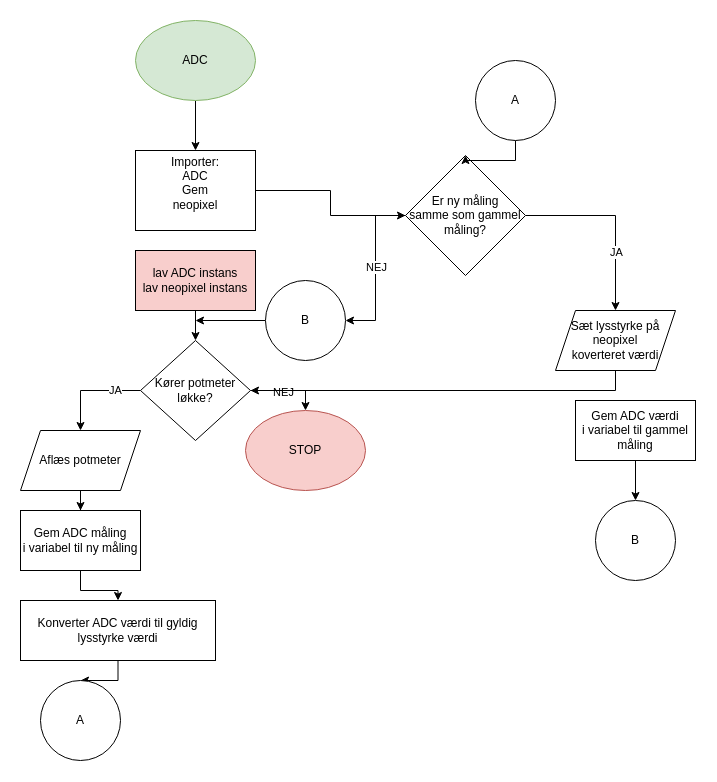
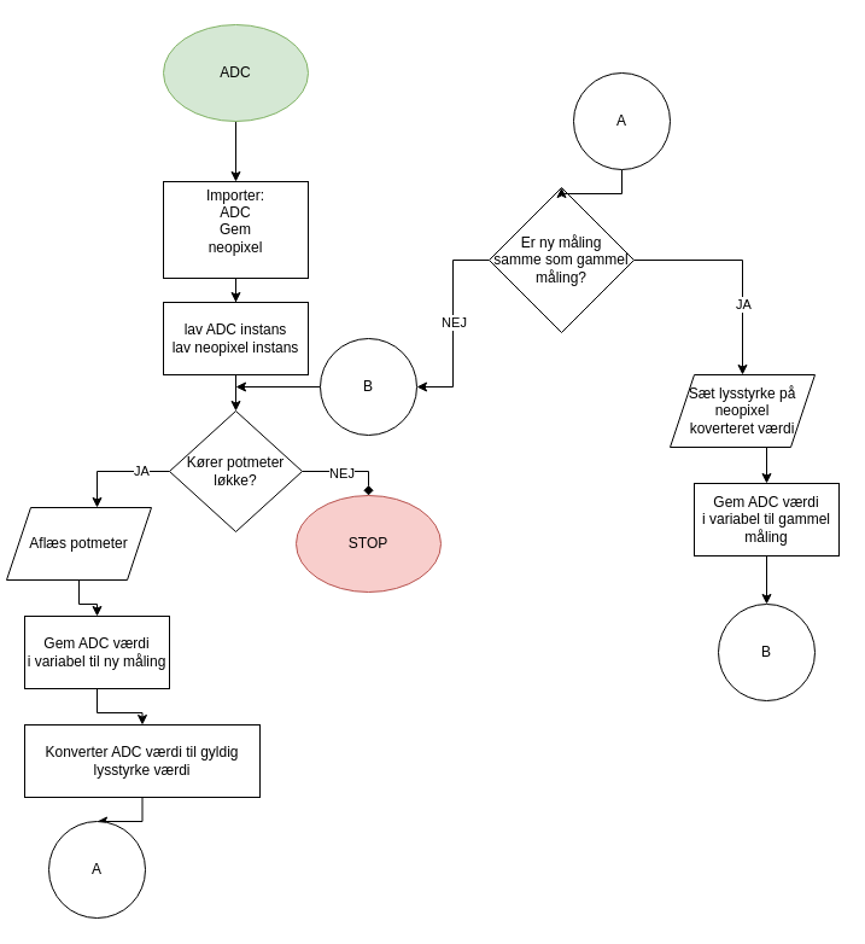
  <mxCell id="0" />
  <mxCell id="1" parent="0" />
  <mxCell id="2" style="edgeStyle=orthogonalEdgeStyle;rounded=0;orthogonalLoop=1;jettySize=auto;html=1;exitX=0.5;exitY=1;exitDx=0;exitDy=0;" edge="1" parent="1" source="3" target="5"><mxGeometry relative="1" as="geometry" /></mxCell>
  <mxCell id="3" value="ADC" style="ellipse;whiteSpace=wrap;html=1;fillColor=#d5e8d4;strokeColor=#82b366;" vertex="1" parent="1"><mxGeometry x="135" y="20" width="120" height="80" as="geometry" /></mxCell>
- <mxCell id="4" style="edgeStyle=orthogonalEdgeStyle;rounded=0;orthogonalLoop=1;jettySize=auto;html=1;" edge="1" parent="1" source="5" target="29"><mxGeometry relative="1" as="geometry"><mxPoint x="195" y="270" as="targetPoint" /></mxGeometry></mxCell>
+ <mxCell id="4" style="edgeStyle=orthogonalEdgeStyle;rounded=0;orthogonalLoop=1;jettySize=auto;html=1;" edge="1" parent="1" source="5" target="7"><mxGeometry relative="1" as="geometry"><mxPoint x="195" y="270" as="targetPoint" /></mxGeometry></mxCell>
  <mxCell id="5" value="&lt;div&gt;Importer: &lt;br&gt;&lt;/div&gt;&lt;div&gt;ADC&lt;/div&gt;&lt;div&gt;Gem&lt;/div&gt;&lt;div&gt;neopixel&lt;br&gt;&lt;/div&gt;&lt;div&gt;&lt;br&gt;&lt;/div&gt;" style="rounded=0;whiteSpace=wrap;html=1;" vertex="1" parent="1"><mxGeometry x="135" y="150" width="120" height="80" as="geometry" /></mxCell>
  <mxCell id="6" value="" style="edgeStyle=orthogonalEdgeStyle;rounded=0;orthogonalLoop=1;jettySize=auto;html=1;" edge="1" parent="1" source="7" target="11"><mxGeometry relative="1" as="geometry" /></mxCell>
- <mxCell id="7" value="&lt;div&gt;lav ADC instans&lt;/div&gt;&lt;div&gt;lav neopixel instans&lt;br&gt;&lt;/div&gt;" style="rounded=0;whiteSpace=wrap;html=1;fillColor=#f8cecc;" vertex="1" parent="1"><mxGeometry x="135" y="250" width="120" height="60" as="geometry" /></mxCell>
+ <mxCell id="7" value="&lt;div&gt;lav ADC instans&lt;/div&gt;&lt;div&gt;lav neopixel instans&lt;br&gt;&lt;/div&gt;" style="rounded=0;whiteSpace=wrap;html=1;" vertex="1" parent="1"><mxGeometry x="135" y="250" width="120" height="60" as="geometry" /></mxCell>
  <mxCell id="8" value="JA" style="edgeStyle=orthogonalEdgeStyle;rounded=0;orthogonalLoop=1;jettySize=auto;html=1;" edge="1" parent="1" source="11" target="13"><mxGeometry x="-0.5" relative="1" as="geometry"><Array as="points"><mxPoint x="80" y="390" /></Array><mxPoint as="offset" /></mxGeometry></mxCell>
- <mxCell id="9" style="edgeStyle=orthogonalEdgeStyle;rounded=0;orthogonalLoop=1;jettySize=auto;html=1;entryX=0.5;entryY=0;entryDx=0;entryDy=0;" edge="1" parent="1" source="11" target="14"><mxGeometry relative="1" as="geometry"><Array as="points"><mxPoint x="305" y="390" /></Array></mxGeometry></mxCell>
+ <mxCell id="9" style="edgeStyle=orthogonalEdgeStyle;rounded=0;orthogonalLoop=1;jettySize=auto;html=1;entryX=0.5;entryY=0;entryDx=0;entryDy=0;endArrow=diamond;" edge="1" parent="1" source="11" target="14"><mxGeometry relative="1" as="geometry"><Array as="points"><mxPoint x="305" y="390" /></Array></mxGeometry></mxCell>
  <mxCell id="10" value="NEJ" style="edgeLabel;html=1;align=center;verticalAlign=middle;resizable=0;points=[];" vertex="1" connectable="0" parent="9"><mxGeometry x="-0.147" y="-1" relative="1" as="geometry"><mxPoint as="offset" /></mxGeometry></mxCell>
  <mxCell id="11" value="Kører potmeter løkke? " style="rhombus;whiteSpace=wrap;html=1;rounded=0;" vertex="1" parent="1"><mxGeometry x="140" y="340" width="110" height="100" as="geometry" /></mxCell>
  <mxCell id="12" value="" style="edgeStyle=orthogonalEdgeStyle;rounded=0;orthogonalLoop=1;jettySize=auto;html=1;" edge="1" parent="1" source="13" target="16"><mxGeometry relative="1" as="geometry" /></mxCell>
- <mxCell id="13" value="Aflæs potmeter" style="shape=parallelogram;perimeter=parallelogramPerimeter;whiteSpace=wrap;html=1;fixedSize=1;rounded=0;" vertex="1" parent="1"><mxGeometry x="20" y="430" width="120" height="60" as="geometry" /></mxCell>
+ <mxCell id="13" value="Aflæs potmeter" style="shape=parallelogram;perimeter=parallelogramPerimeter;whiteSpace=wrap;html=1;fixedSize=1;rounded=0;" vertex="1" parent="1"><mxGeometry x="5" y="420" width="120" height="60" as="geometry" /></mxCell>
  <mxCell id="14" value="STOP" style="ellipse;whiteSpace=wrap;html=1;fillColor=#f8cecc;strokeColor=#b85450;" vertex="1" parent="1"><mxGeometry x="245" y="410" width="120" height="80" as="geometry" /></mxCell>
  <mxCell id="15" value="" style="edgeStyle=orthogonalEdgeStyle;rounded=0;orthogonalLoop=1;jettySize=auto;html=1;" edge="1" parent="1" source="16" target="18"><mxGeometry relative="1" as="geometry" /></mxCell>
- <mxCell id="16" value="&lt;div&gt;Gem ADC måling&lt;/div&gt;&lt;div&gt;i variabel til ny måling &lt;br&gt;&lt;/div&gt;" style="whiteSpace=wrap;html=1;rounded=0;" vertex="1" parent="1"><mxGeometry x="20" y="510" width="120" height="60" as="geometry" /></mxCell>
+ <mxCell id="16" value="&lt;div&gt;Gem ADC værdi&lt;/div&gt;&lt;div&gt;i variabel til ny måling &lt;br&gt;&lt;/div&gt;" style="whiteSpace=wrap;html=1;rounded=0;" vertex="1" parent="1"><mxGeometry x="20" y="510" width="120" height="60" as="geometry" /></mxCell>
  <mxCell id="17" value="" style="edgeStyle=orthogonalEdgeStyle;rounded=0;orthogonalLoop=1;jettySize=auto;html=1;" edge="1" parent="1" source="18" target="21"><mxGeometry relative="1" as="geometry" /></mxCell>
  <mxCell id="18" value="&lt;div&gt;Konverter ADC værdi til gyldig lysstyrke værdi&lt;br&gt;&lt;/div&gt;" style="whiteSpace=wrap;html=1;rounded=0;" vertex="1" parent="1"><mxGeometry x="20" y="600" width="195" height="60" as="geometry" /></mxCell>
  <mxCell id="19" style="edgeStyle=orthogonalEdgeStyle;rounded=0;orthogonalLoop=1;jettySize=auto;html=1;exitX=0;exitY=0.5;exitDx=0;exitDy=0;" edge="1" parent="1" source="20"><mxGeometry relative="1" as="geometry"><mxPoint x="195" y="320" as="targetPoint" /></mxGeometry></mxCell>
  <mxCell id="20" value="B" style="ellipse;whiteSpace=wrap;html=1;rounded=0;" vertex="1" parent="1"><mxGeometry x="265" y="280" width="80" height="80" as="geometry" /></mxCell>
  <mxCell id="21" value="A" style="ellipse;whiteSpace=wrap;html=1;rounded=0;" vertex="1" parent="1"><mxGeometry x="40" y="680" width="80" height="80" as="geometry" /></mxCell>
- <mxCell id="22" style="edgeStyle=orthogonalEdgeStyle;rounded=0;orthogonalLoop=1;jettySize=auto;html=1;exitX=0.5;exitY=1;exitDx=0;exitDy=0;" edge="1" parent="1" source="23" target="11"><mxGeometry relative="1" as="geometry" /></mxCell>
+ <mxCell id="22" style="edgeStyle=orthogonalEdgeStyle;rounded=0;orthogonalLoop=1;jettySize=auto;html=1;exitX=0.5;exitY=1;exitDx=0;exitDy=0;entryX=0.5;entryY=0;entryDx=0;entryDy=0;" edge="1" parent="1" source="23" target="33"><mxGeometry relative="1" as="geometry" /></mxCell>
  <mxCell id="23" value="&lt;div&gt;Sæt lysstyrke på neopixel&lt;/div&gt;&lt;div&gt;koverteret værdi&lt;br&gt;&lt;/div&gt;" style="shape=parallelogram;perimeter=parallelogramPerimeter;whiteSpace=wrap;html=1;fixedSize=1;rounded=0;" vertex="1" parent="1"><mxGeometry x="555" y="310" width="120" height="60" as="geometry" /></mxCell>
  <mxCell id="24" value="B" style="ellipse;whiteSpace=wrap;html=1;rounded=0;" vertex="1" parent="1"><mxGeometry x="595" y="500" width="80" height="80" as="geometry" /></mxCell>
  <mxCell id="25" style="edgeStyle=orthogonalEdgeStyle;rounded=0;orthogonalLoop=1;jettySize=auto;html=1;exitX=1;exitY=0.5;exitDx=0;exitDy=0;" edge="1" parent="1" source="29" target="23"><mxGeometry relative="1" as="geometry" /></mxCell>
  <mxCell id="26" value="JA" style="edgeLabel;html=1;align=center;verticalAlign=middle;resizable=0;points=[];" vertex="1" connectable="0" parent="25"><mxGeometry x="0.145" y="3" relative="1" as="geometry"><mxPoint x="-3" y="20" as="offset" /></mxGeometry></mxCell>
  <mxCell id="27" style="edgeStyle=orthogonalEdgeStyle;rounded=0;orthogonalLoop=1;jettySize=auto;html=1;entryX=1;entryY=0.5;entryDx=0;entryDy=0;" edge="1" parent="1" source="29" target="20"><mxGeometry relative="1" as="geometry" /></mxCell>
  <mxCell id="28" value="NEJ" style="edgeLabel;html=1;align=center;verticalAlign=middle;resizable=0;points=[];" vertex="1" connectable="0" parent="27"><mxGeometry x="-0.027" relative="1" as="geometry"><mxPoint y="1" as="offset" /></mxGeometry></mxCell>
  <mxCell id="29" value="&lt;div&gt;Er ny måling&lt;/div&gt;&lt;div&gt;samme som gammel måling?&lt;br&gt;&lt;/div&gt;" style="rhombus;whiteSpace=wrap;html=1;" vertex="1" parent="1"><mxGeometry x="405" y="155" width="120" height="120" as="geometry" /></mxCell>
  <mxCell id="30" style="edgeStyle=orthogonalEdgeStyle;rounded=0;orthogonalLoop=1;jettySize=auto;html=1;entryX=0.5;entryY=0;entryDx=0;entryDy=0;" edge="1" parent="1" source="31" target="29"><mxGeometry relative="1" as="geometry" /></mxCell>
  <mxCell id="31" value="A" style="ellipse;whiteSpace=wrap;html=1;rounded=0;" vertex="1" parent="1"><mxGeometry x="475" y="60" width="80" height="80" as="geometry" /></mxCell>
  <mxCell id="32" style="edgeStyle=orthogonalEdgeStyle;rounded=0;orthogonalLoop=1;jettySize=auto;html=1;exitX=0.5;exitY=1;exitDx=0;exitDy=0;" edge="1" parent="1" source="33" target="24"><mxGeometry relative="1" as="geometry" /></mxCell>
  <mxCell id="33" value="&lt;div&gt;Gem ADC værdi&lt;/div&gt;&lt;div&gt;i variabel til gammel måling &lt;br&gt;&lt;/div&gt;" style="whiteSpace=wrap;html=1;rounded=0;" vertex="1" parent="1"><mxGeometry x="575" y="400" width="120" height="60" as="geometry" /></mxCell>
